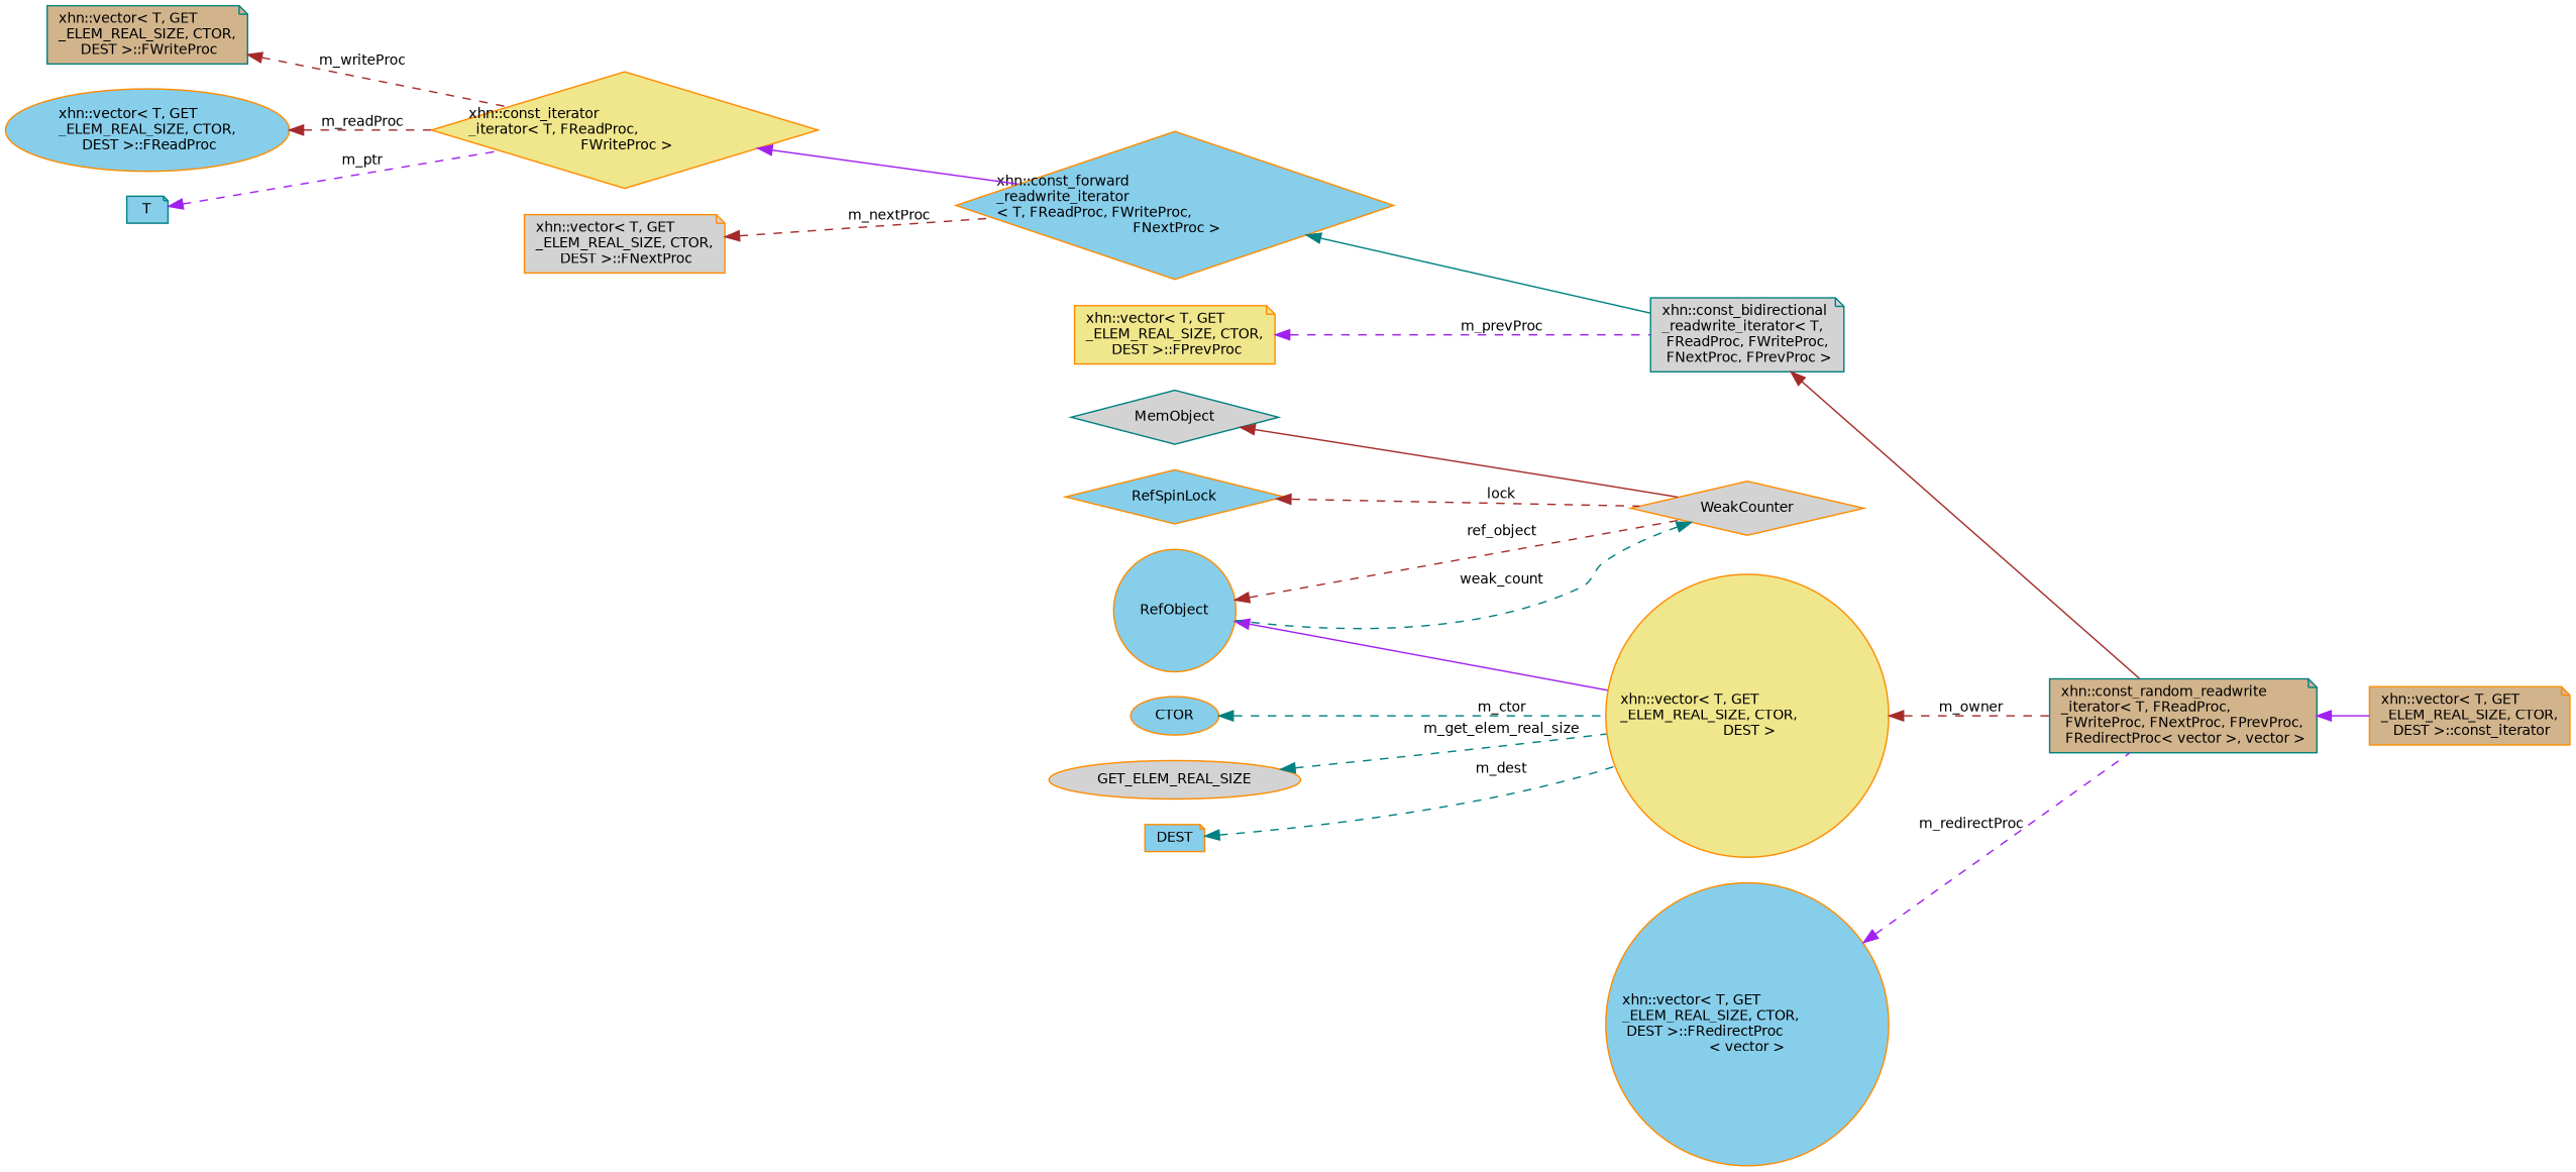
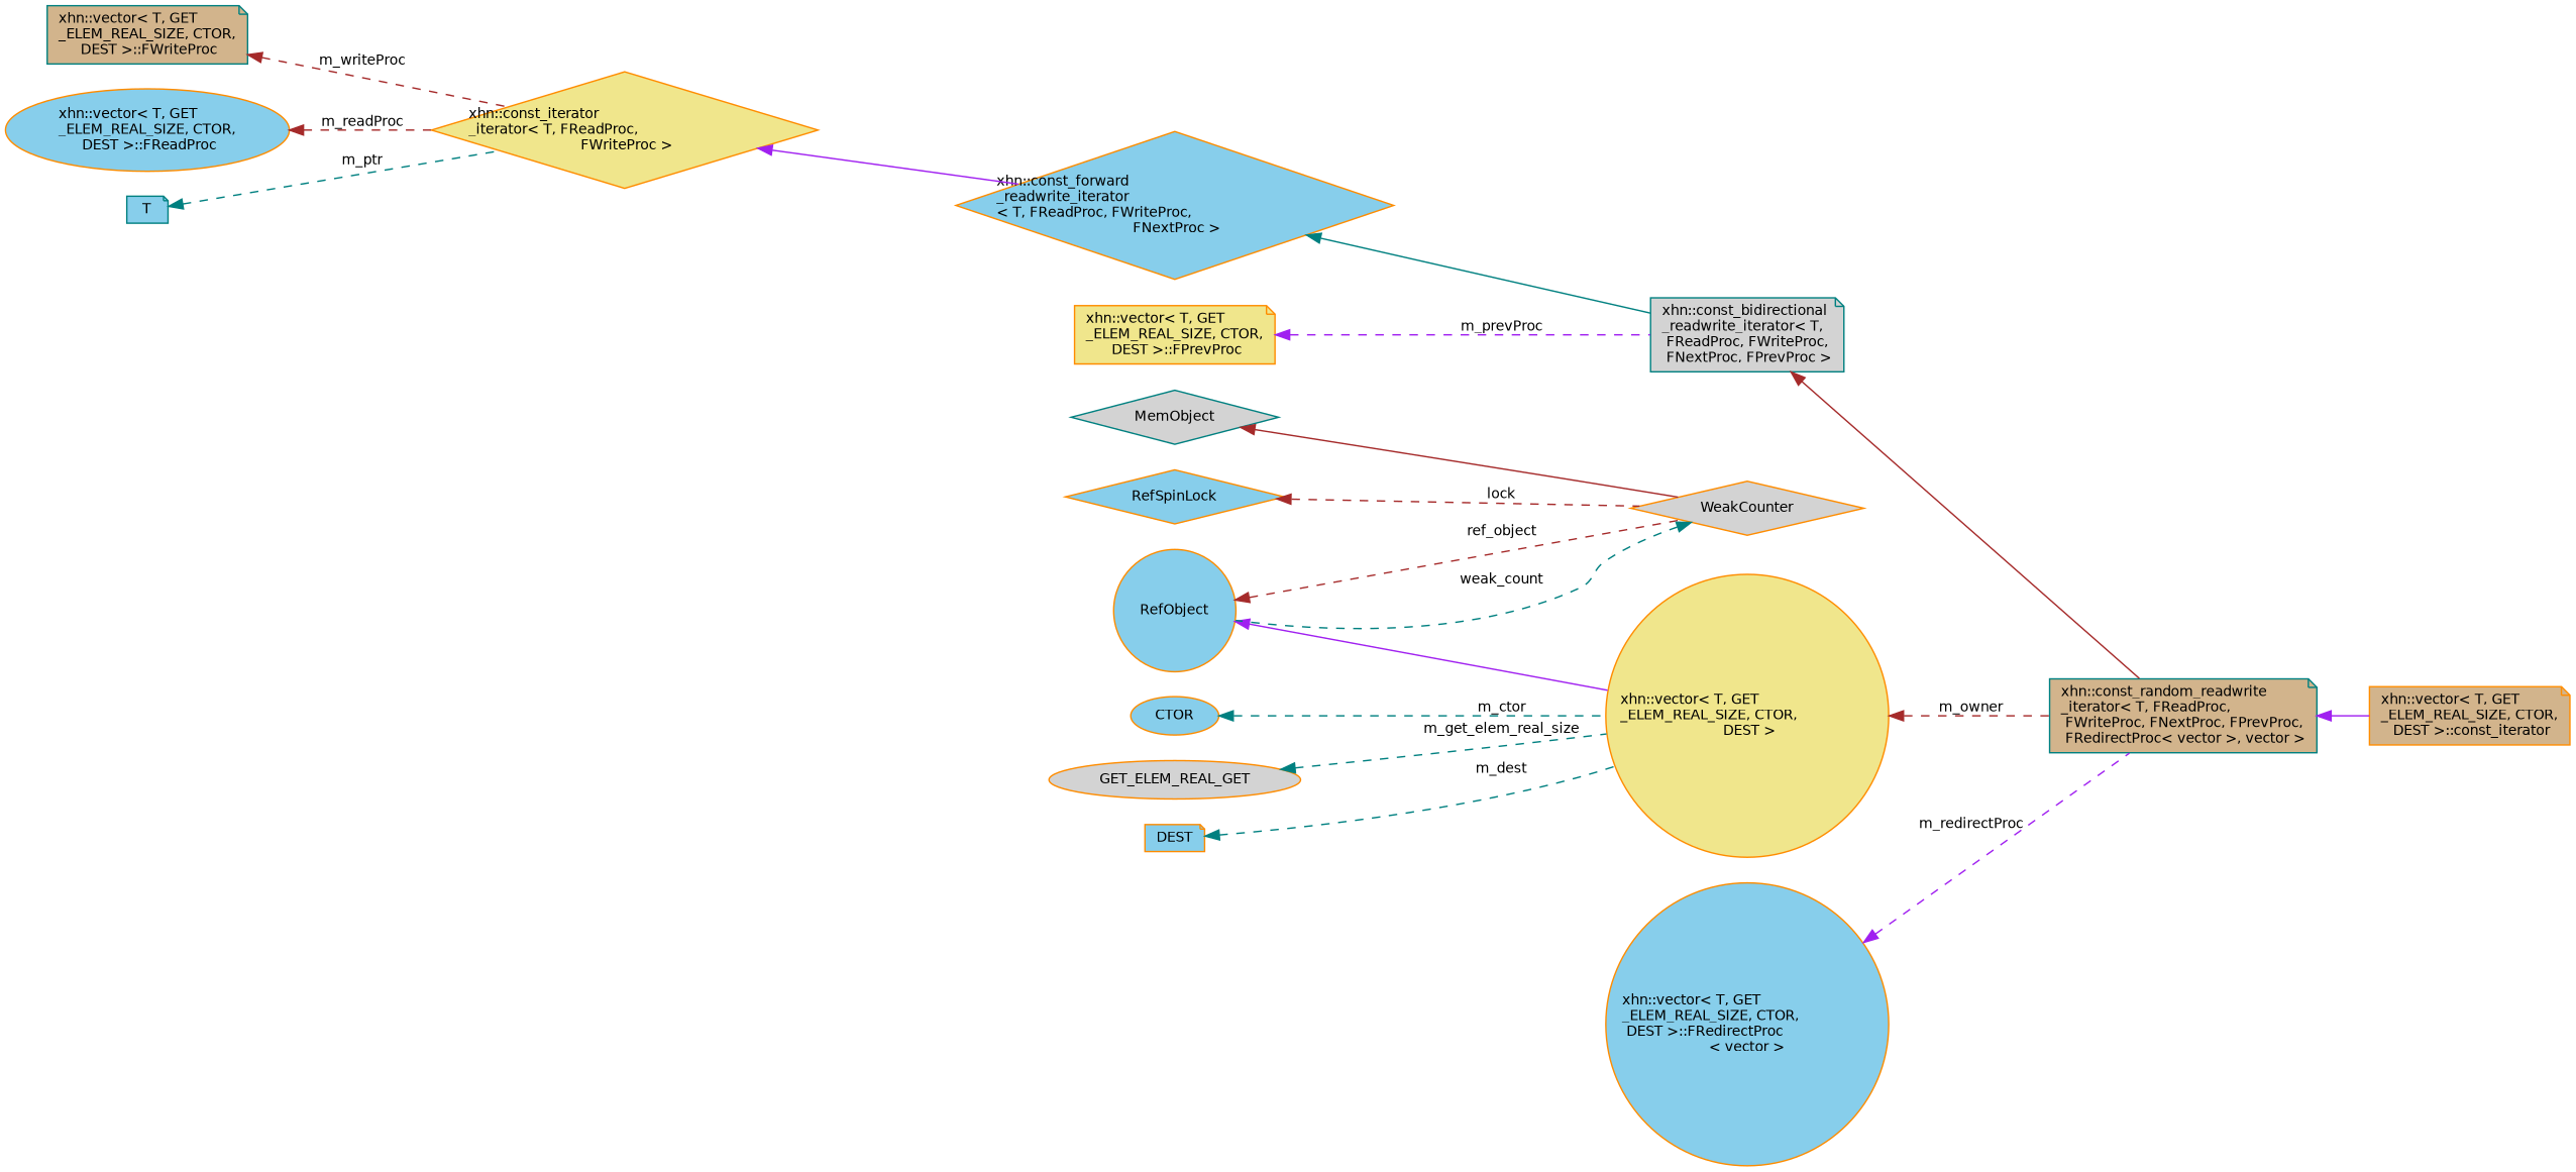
  digraph {
    rankdir=LR
    node [color=darkorange fillcolor=skyblue fontname=Helvetica fontsize=10 shape=note style=filled]
    edge [color=brown dir=back fontname=Helvetica fontsize=10 labelfontname=Helvetica labelfontsize=10 style=dashed]
    n1 [fillcolor=tan fontcolor=black height=0.2 label="xhn::vector\< T, GET\l_ELEM_REAL_SIZE, CTOR,\l DEST \>::const_iterator" width=0.4]
    n2 [color=teal fillcolor=tan height=0.2 label="xhn::const_random_readwrite\l_iterator\< T, FReadProc,\l FWriteProc, FNextProc, FPrevProc,\l FRedirectProc\< vector \>, vector \>" width=0.4]
    n3 [color=teal fillcolor=lightgrey height=0.2 label="xhn::const_bidirectional\l_readwrite_iterator\< T,\l FReadProc, FWriteProc,\l FNextProc, FPrevProc \>" width=0.4]
    n4 [height=0.2 label="xhn::const_forward\l_readwrite_iterator\l\< T, FReadProc, FWriteProc,\l FNextProc \>" shape=diamond width=0.4]
    n5 [fillcolor=khaki height=0.2 label="xhn::const_iterator\l_iterator\< T, FReadProc,\l FWriteProc \>" shape=diamond width=0.4]
    n6 [color=teal fillcolor=tan height=0.2 label="xhn::vector\< T, GET\l_ELEM_REAL_SIZE, CTOR,\l DEST \>::FWriteProc" width=0.4]
    n7 [height=0.2 label="xhn::vector\< T, GET\l_ELEM_REAL_SIZE, CTOR,\l DEST \>::FReadProc" shape=ellipse width=0.4]
    n8 [color=teal height=0.2 label=T width=0.4]
-   n9 [fillcolor=lightgrey height=0.2 label="xhn::vector\< T, GET\l_ELEM_REAL_SIZE, CTOR,\l DEST \>::FNextProc" width=0.4]
    n10 [fillcolor=khaki height=0.2 label="xhn::vector\< T, GET\l_ELEM_REAL_SIZE, CTOR,\l DEST \>::FPrevProc" width=0.4]
    n11 [fillcolor=khaki height=0.2 label="xhn::vector\< T, GET\l_ELEM_REAL_SIZE, CTOR,\l DEST \>" shape=circle width=0.4]
    n12 [height=0.2 label=RefObject shape=circle width=0.4]
    n13 [fillcolor=lightgrey height=0.2 label=WeakCounter shape=diamond width=0.4]
    n14 [color=teal fillcolor=lightgrey height=0.2 label=MemObject shape=diamond width=0.4]
    n15 [height=0.2 label=RefSpinLock shape=diamond width=0.4]
    n16 [height=0.2 label=DEST width=0.4]
    n17 [height=0.2 label=CTOR shape=ellipse width=0.4]
-   n18 [fillcolor=lightgrey height=0.2 label=GET_ELEM_REAL_SIZE shape=ellipse width=0.4]
+   n18 [fillcolor=lightgrey height=0.2 label=GET_ELEM_REAL_GET shape=ellipse width=0.4]
    n19 [height=0.2 label="xhn::vector\< T, GET\l_ELEM_REAL_SIZE, CTOR,\l DEST \>::FRedirectProc\l\< vector \>" shape=circle width=0.4]
    n2 -> n1 [color=purple style=solid]
    n3 -> n2 [style=solid]
    n4 -> n3 [color=teal style=solid]
    n5 -> n4 [color=purple style=solid]
    n6 -> n5 [label=" m_writeProc"]
    n7 -> n5 [label=" m_readProc"]
-   n8 -> n5 [color=purple label=" m_ptr"]
-   n9 -> n4 [label=" m_nextProc"]
+   n8 -> n5 [color=teal label=" m_ptr"]
    n10 -> n3 [color=purple label=" m_prevProc"]
    n11 -> n2 [label=" m_owner"]
    n12 -> n11 [color=purple style=solid]
    n12 -> n13 [label=" ref_object"]
    n13 -> n12 [color=teal label=" weak_count"]
    n14 -> n13 [style=solid]
    n15 -> n13 [label=" lock"]
    n16 -> n11 [color=teal label=" m_dest"]
    n17 -> n11 [color=teal label=" m_ctor"]
    n18 -> n11 [color=teal label=" m_get_elem_real_size"]
    n19 -> n2 [color=purple label=" m_redirectProc"]
  }
